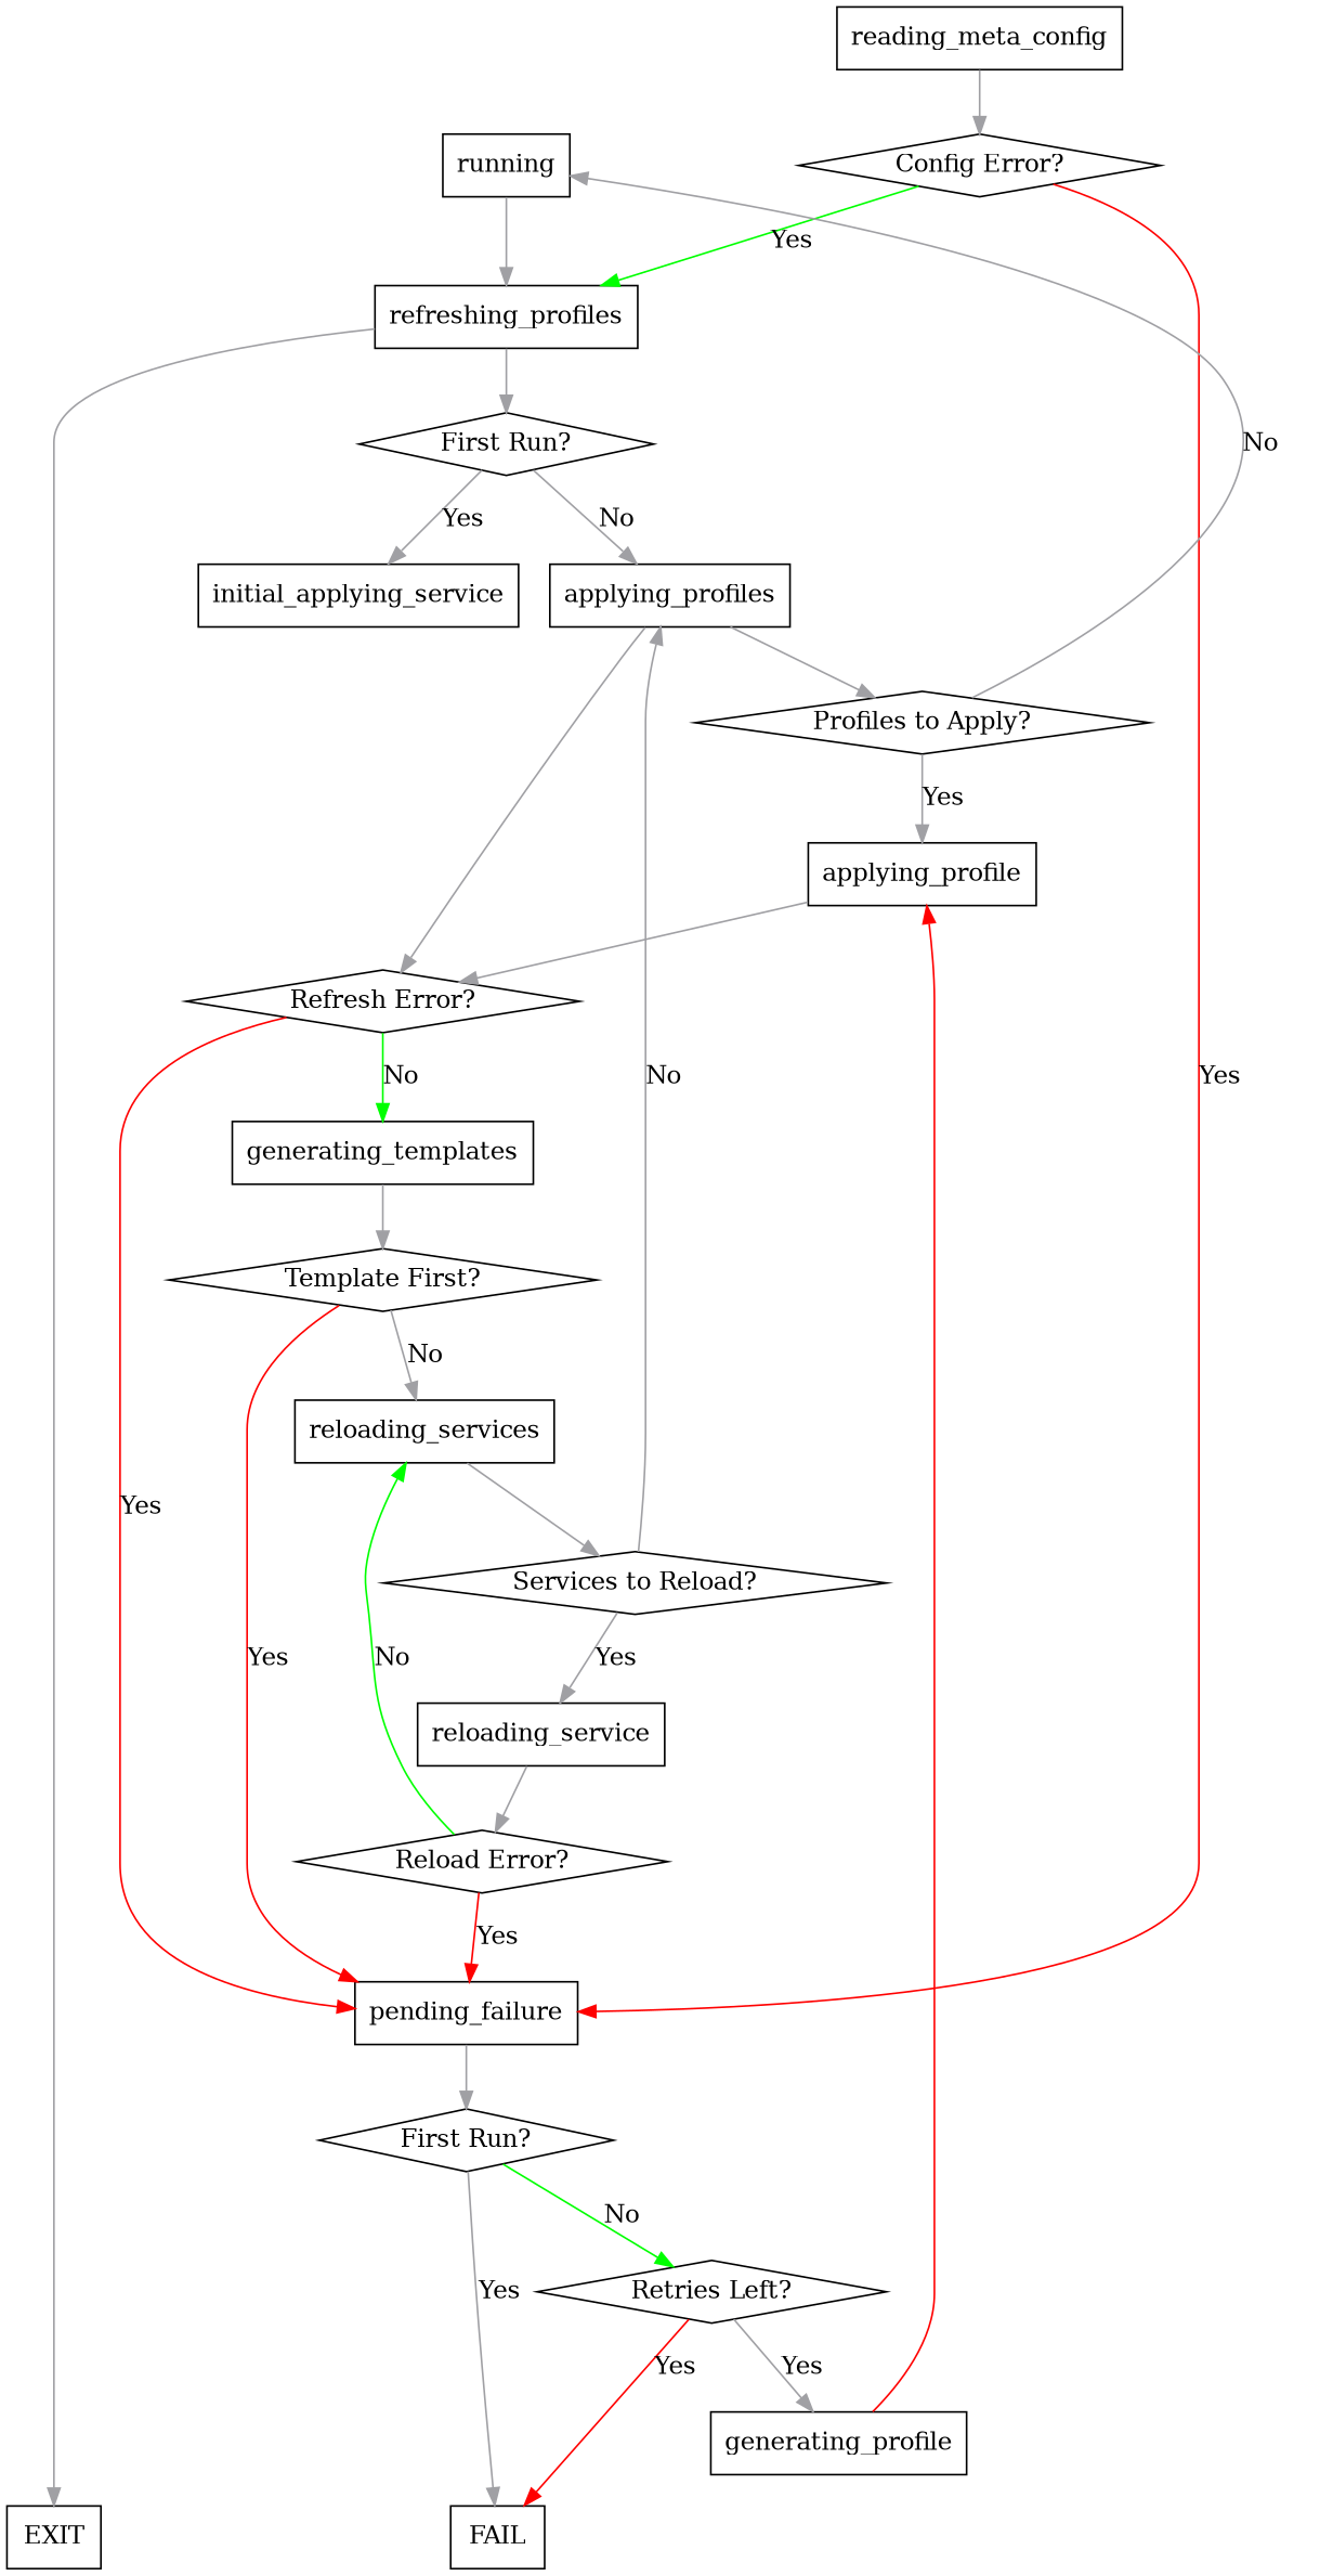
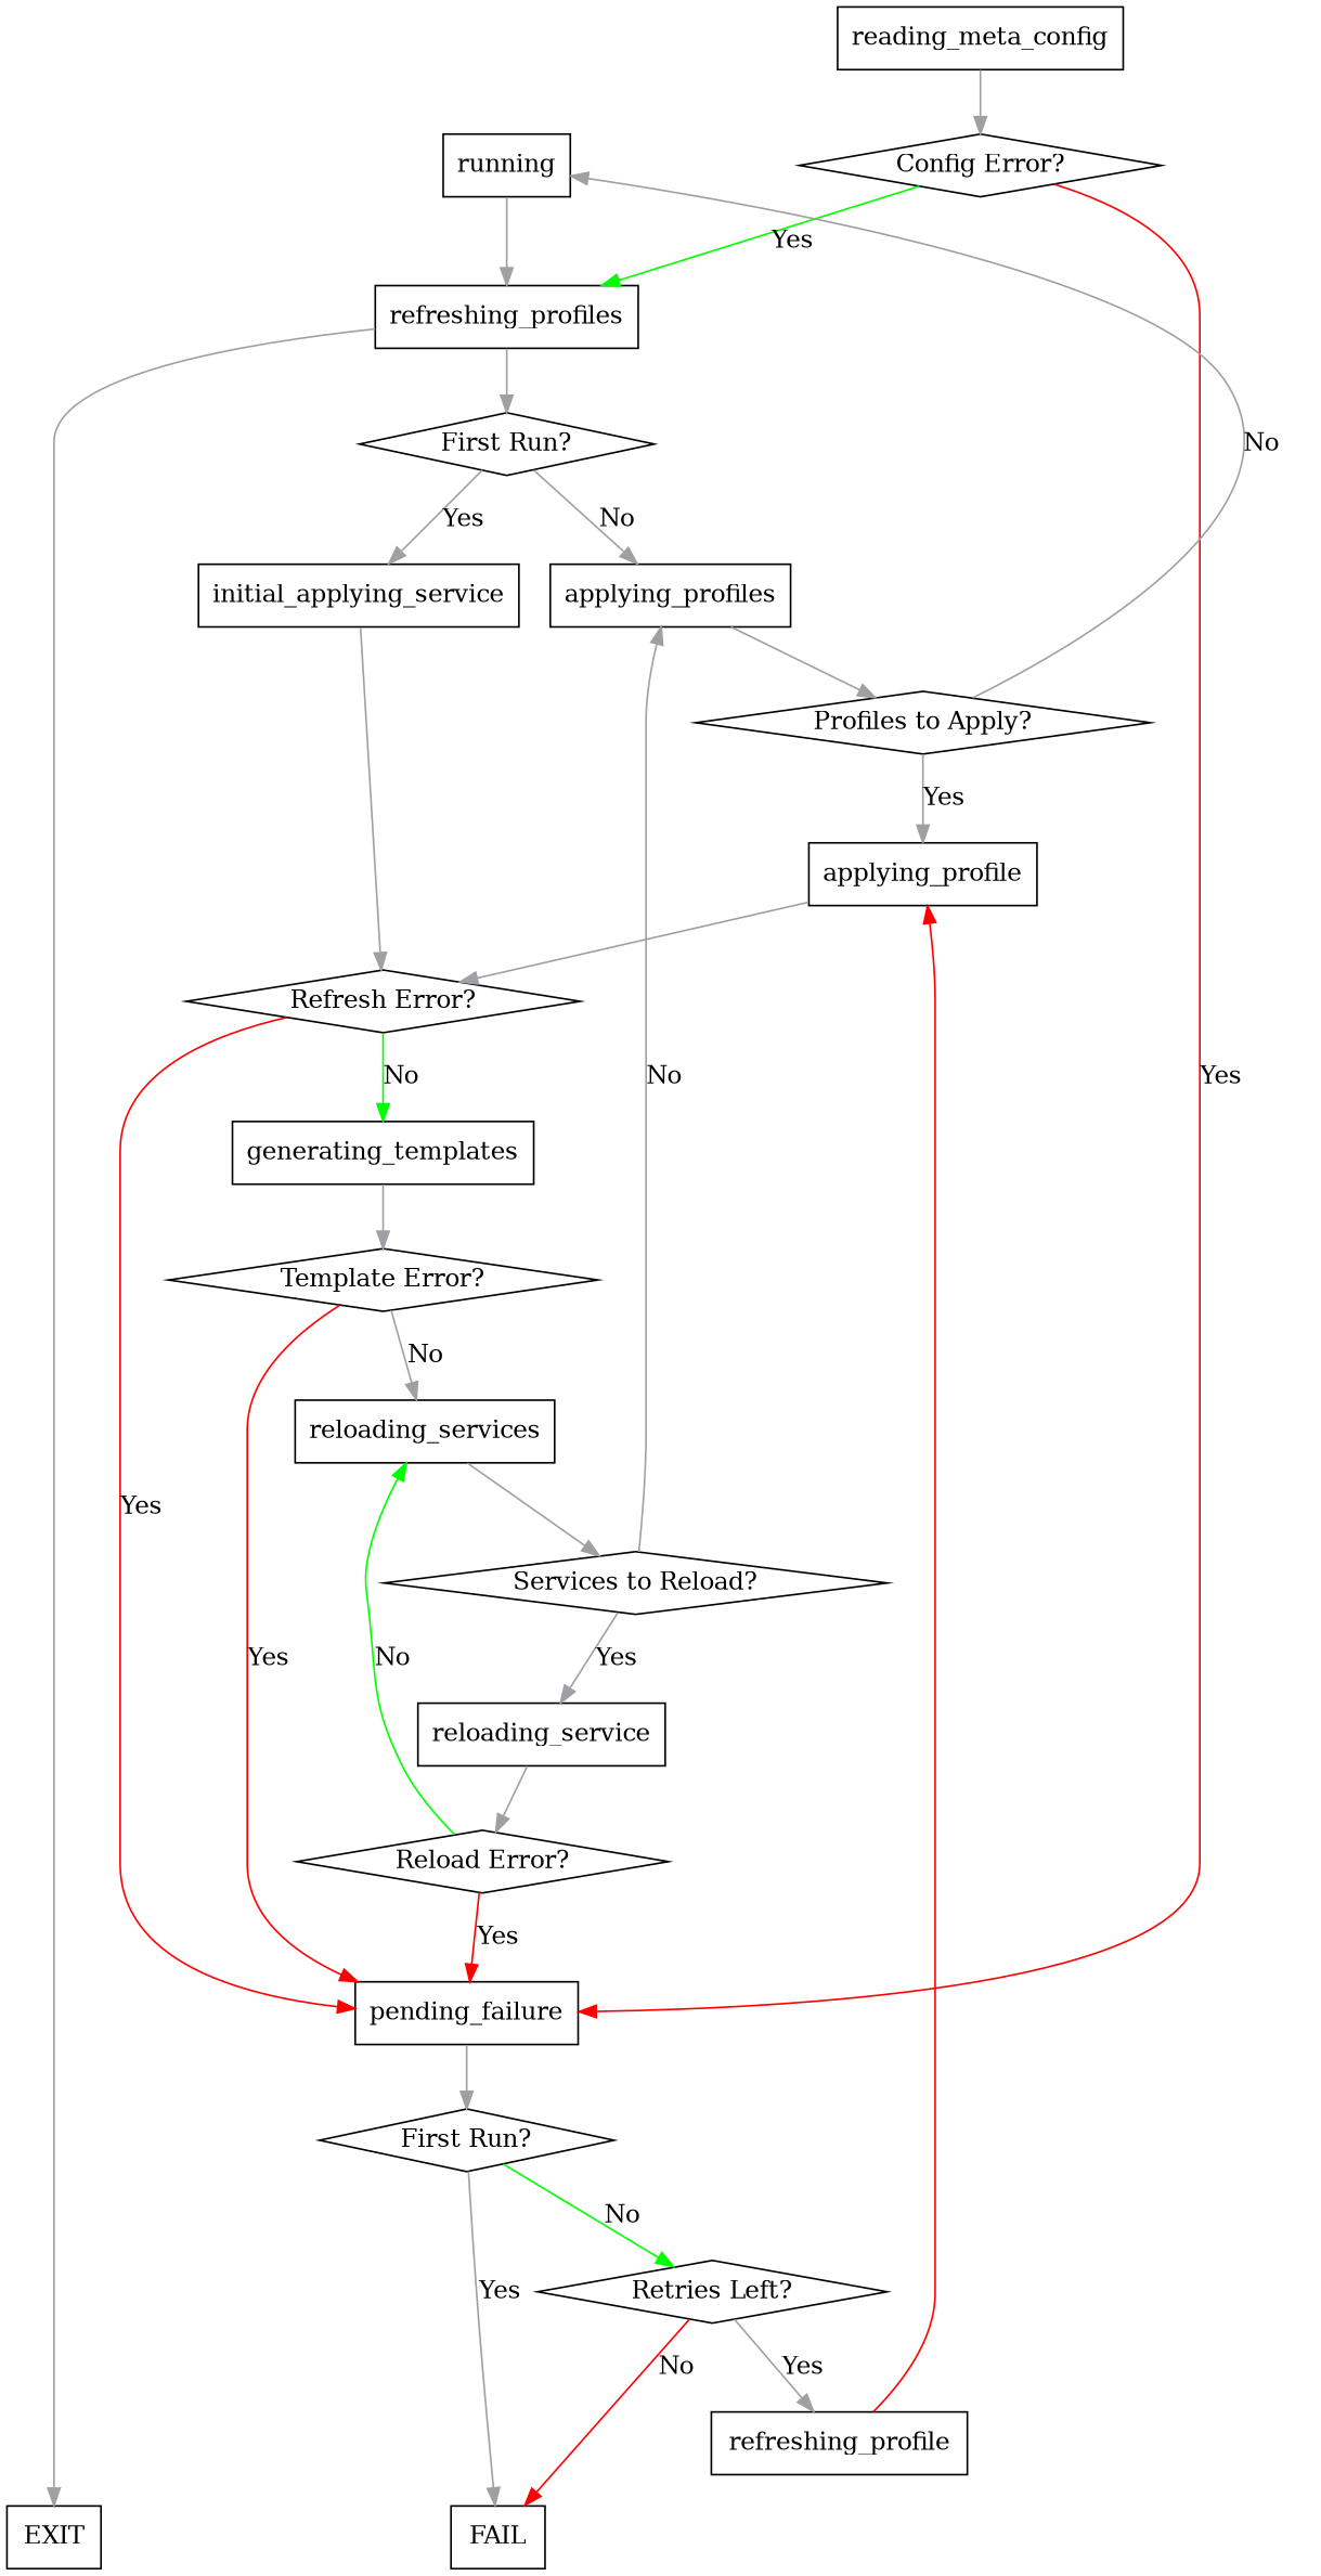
  digraph {
    bgcolor="#ffffff"
    node [fillcolor="#ffffff" shape=rect style=filled]
    edge [color="#a0a0a4" penwidth=1 style=solid weight=1]
    reading_meta_config
    applying_profiles
    n3 [label=initial_applying_service]
    FAIL
    EXIT
    n6 [label="Config Error?" shape=diamond]
    n7 [label="Profiles to Apply?" shape=diamond]
    n8 [label="Refresh Error?" shape=diamond]
    refreshing_profiles
    pending_failure
    n11 [label="First Run?" shape=diamond]
    n12 [label="First Run?" shape=diamond]
    running
    applying_profile
    generating_templates
-   n16 [label="Template First?" shape=diamond]
+   n16 [label="Template Error?" shape=diamond]
    reloading_services
    n18 [label="Services to Reload?" shape=diamond]
    reloading_service
    n20 [label="Reload Error?" shape=diamond]
    n21 [label="Retries Left?" shape=diamond]
-   refreshing_profile [label=generating_profile]
+   refreshing_profile
    subgraph sub_1 {
      rank=source
      reading_meta_config
    }
    subgraph sub_2 {
      rank=same
      applying_profiles
      n3
    }
    subgraph sub_3 {
      rank=sink
      FAIL
      EXIT
    }
    reading_meta_config -> n6
    applying_profiles -> n7
-   applying_profiles -> n8
+   n3 -> n8
    n6 -> refreshing_profiles [color=green label=Yes]
    n6 -> pending_failure [color=red label=Yes]
    n7 -> running [constraint=false label=No]
    n7 -> applying_profile [label=Yes]
    n8 -> pending_failure [color=red label=Yes]
    n8 -> generating_templates [color=green label=No]
    refreshing_profiles -> EXIT
    refreshing_profiles -> n11
    pending_failure -> n12
    n11 -> applying_profiles [label=No]
    n11 -> n3 [label=Yes]
    n12 -> FAIL [label=Yes]
    n12 -> n21 [color=green label=No]
    running -> refreshing_profiles
    applying_profile -> n8
    generating_templates -> n16
    n16 -> pending_failure [color=red label=Yes]
    n16 -> reloading_services [label=No]
    reloading_services -> n18
    n18 -> applying_profiles [label=No]
    n18 -> reloading_service [label=Yes]
    reloading_service -> n20
    n20 -> pending_failure [color=red label=Yes]
    n20 -> reloading_services [color=green label=No]
-   n21 -> FAIL [color=red label=Yes]
+   n21 -> FAIL [color=red label=No]
    n21 -> refreshing_profile [label=Yes]
    refreshing_profile -> applying_profile [color=red]
  }
